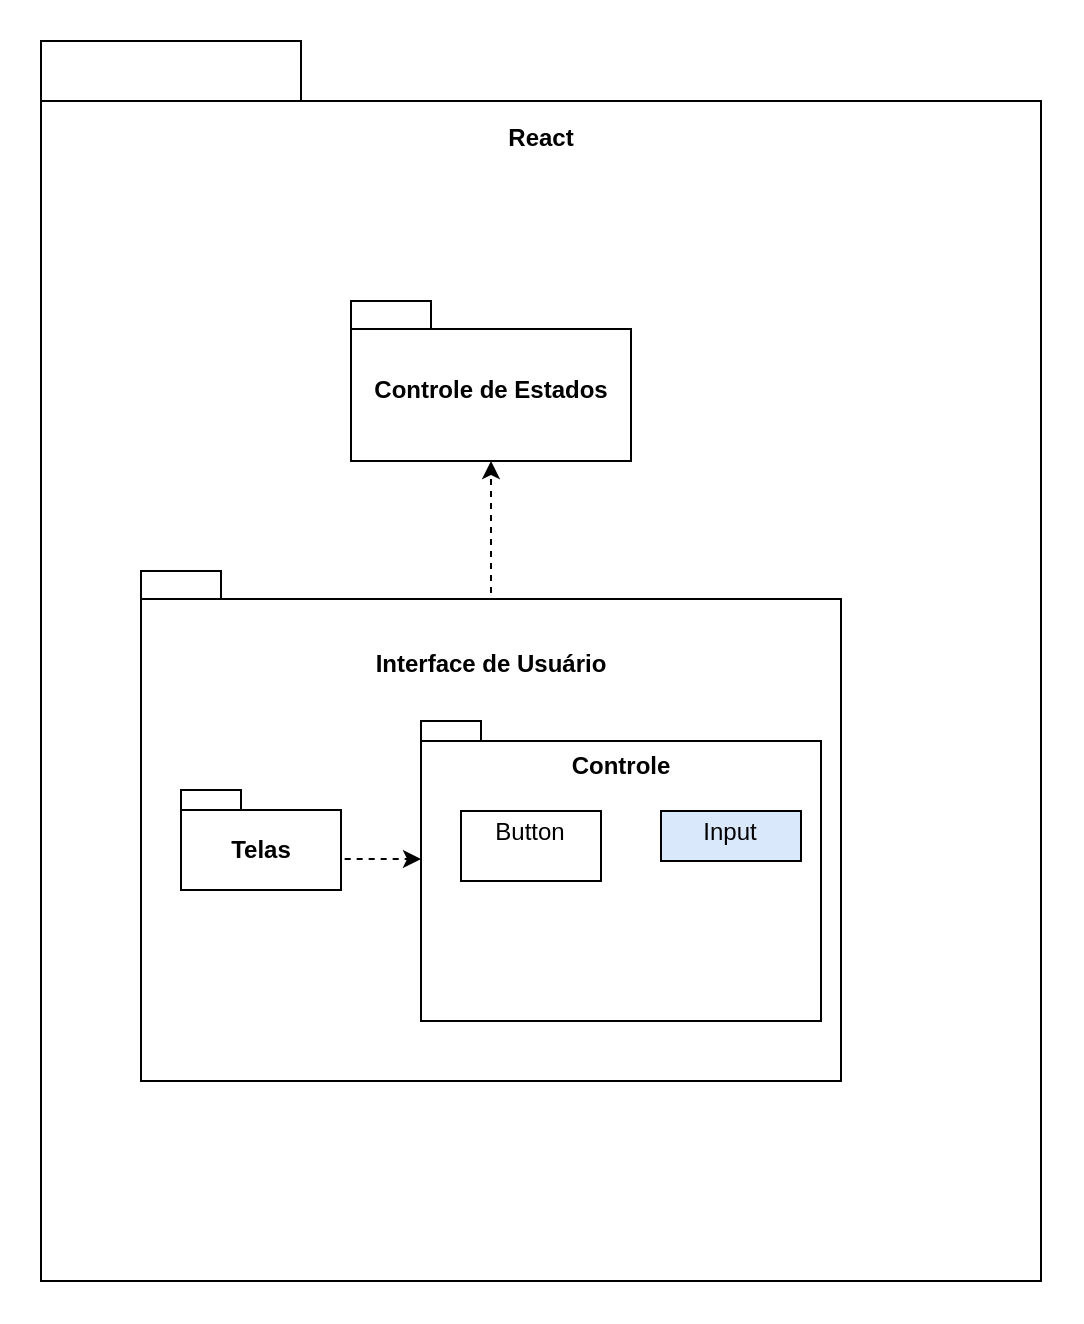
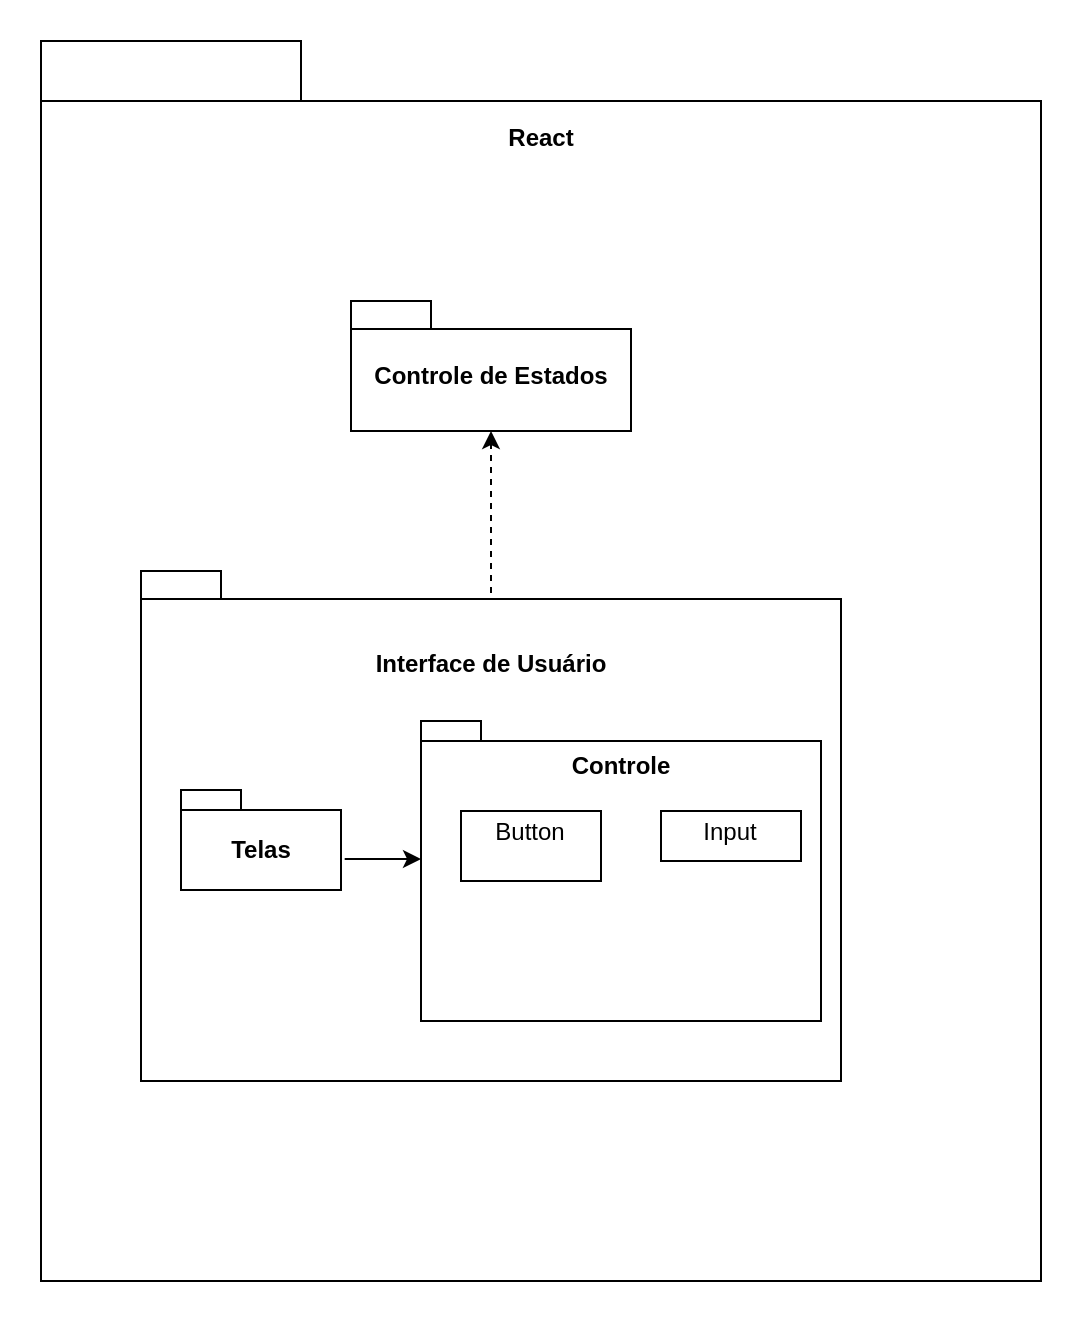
  <mxCell id="0" />
  <mxCell id="1" parent="0" />
  <mxCell id="2" value="React&lt;br&gt;&lt;br&gt;&lt;br&gt;&lt;br&gt;&lt;br&gt;&lt;br&gt;&lt;br&gt;&lt;br&gt;&lt;br&gt;&lt;br&gt;&lt;br&gt;&lt;br&gt;&lt;br&gt;&lt;br&gt;&lt;br&gt;&lt;br&gt;&lt;br&gt;&lt;br&gt;&lt;br&gt;&lt;br&gt;&lt;br&gt;&lt;br&gt;&lt;br&gt;&lt;br&gt;&lt;br&gt;&lt;br&gt;&lt;br&gt;&lt;br&gt;&lt;br&gt;&lt;br&gt;&lt;br&gt;&lt;br&gt;&lt;br&gt;&lt;br&gt;&lt;br&gt;&lt;br&gt;&lt;br&gt;&lt;br&gt;" style="shape=folder;fontStyle=1;spacingTop=10;tabWidth=130;tabHeight=30;tabPosition=left;html=1;" parent="1" vertex="1"><mxGeometry x="20" y="20" width="500" height="620" as="geometry" /></mxCell>
- <mxCell id="3" value="Controle de Estados" style="shape=folder;fontStyle=1;spacingTop=10;tabWidth=40;tabHeight=14;tabPosition=left;html=1;" parent="1" vertex="1"><mxGeometry x="175" y="150" width="140" height="80" as="geometry" /></mxCell>
+ <mxCell id="3" value="Controle de Estados" style="shape=folder;fontStyle=1;spacingTop=10;tabWidth=40;tabHeight=14;tabPosition=left;html=1;" parent="1" vertex="1"><mxGeometry x="175" y="150" width="140" height="65" as="geometry" /></mxCell>
  <mxCell id="4" value="Interface de Usuário&lt;br&gt;&lt;br&gt;&lt;br&gt;&lt;br&gt;&lt;br&gt;&lt;br&gt;&lt;br&gt;&lt;br&gt;&lt;br&gt;&lt;br&gt;&lt;br&gt;&lt;br&gt;&lt;br&gt;" style="shape=folder;fontStyle=1;spacingTop=10;tabWidth=40;tabHeight=14;tabPosition=left;html=1;" parent="1" vertex="1"><mxGeometry x="70" y="285" width="350" height="255" as="geometry" /></mxCell>
  <mxCell id="5" value="Telas" style="shape=folder;fontStyle=1;spacingTop=10;tabWidth=30;tabHeight=10;tabPosition=left;html=1;" parent="1" vertex="1"><mxGeometry x="90" y="394.5" width="80" height="50" as="geometry" /></mxCell>
  <mxCell id="6" value="Controle&lt;br&gt;&lt;br&gt;&lt;br&gt;&lt;br&gt;&lt;br&gt;&lt;br&gt;&lt;br&gt;&lt;br&gt;&lt;br&gt;" style="shape=folder;fontStyle=1;spacingTop=10;tabWidth=30;tabHeight=10;tabPosition=left;html=1;" parent="1" vertex="1"><mxGeometry x="210" y="360" width="200" height="150" as="geometry" /></mxCell>
- <mxCell id="7" value="&lt;p style=&quot;margin: 0px ; margin-top: 4px ; text-align: center&quot;&gt;Input&lt;/p&gt;" style="verticalAlign=top;align=left;overflow=fill;fontSize=12;fontFamily=Helvetica;html=1;fillColor=#dae8fc;" parent="1" vertex="1"><mxGeometry x="330" y="405" width="70" height="25" as="geometry" /></mxCell>
+ <mxCell id="7" value="&lt;p style=&quot;margin: 0px ; margin-top: 4px ; text-align: center&quot;&gt;Input&lt;/p&gt;" style="verticalAlign=top;align=left;overflow=fill;fontSize=12;fontFamily=Helvetica;html=1;" parent="1" vertex="1"><mxGeometry x="330" y="405" width="70" height="25" as="geometry" /></mxCell>
  <mxCell id="8" value="&lt;p style=&quot;margin: 0px ; margin-top: 4px ; text-align: center&quot;&gt;Button&lt;/p&gt;" style="verticalAlign=top;align=left;overflow=fill;fontSize=12;fontFamily=Helvetica;html=1;" parent="1" vertex="1"><mxGeometry x="230" y="405" width="70" height="35" as="geometry" /></mxCell>
- <mxCell id="9" value="" style="endArrow=classic;html=1;rounded=0;exitX=1.023;exitY=0.689;exitDx=0;exitDy=0;exitPerimeter=0;entryX=0;entryY=0.46;entryDx=0;entryDy=0;entryPerimeter=0;dashed=1;" parent="1" source="5" target="6" edge="1"><mxGeometry width="50" height="50" relative="1" as="geometry"><mxPoint x="170" y="400" as="sourcePoint" /><mxPoint x="220" y="350" as="targetPoint" /></mxGeometry></mxCell>
+ <mxCell id="9" value="" style="endArrow=classic;html=1;rounded=0;exitX=1.023;exitY=0.689;exitDx=0;exitDy=0;exitPerimeter=0;entryX=0;entryY=0.46;entryDx=0;entryDy=0;entryPerimeter=0;dashed=0;" parent="1" source="5" target="6" edge="1"><mxGeometry width="50" height="50" relative="1" as="geometry"><mxPoint x="170" y="400" as="sourcePoint" /><mxPoint x="220" y="350" as="targetPoint" /></mxGeometry></mxCell>
  <mxCell id="10" value="" style="endArrow=classic;html=1;rounded=0;dashed=1;exitX=0.5;exitY=0.043;exitDx=0;exitDy=0;exitPerimeter=0;entryX=0.5;entryY=1;entryDx=0;entryDy=0;entryPerimeter=0;" parent="1" source="4" target="3" edge="1"><mxGeometry width="50" height="50" relative="1" as="geometry"><mxPoint x="20" y="210" as="sourcePoint" /><mxPoint x="70" y="160" as="targetPoint" /></mxGeometry></mxCell>
